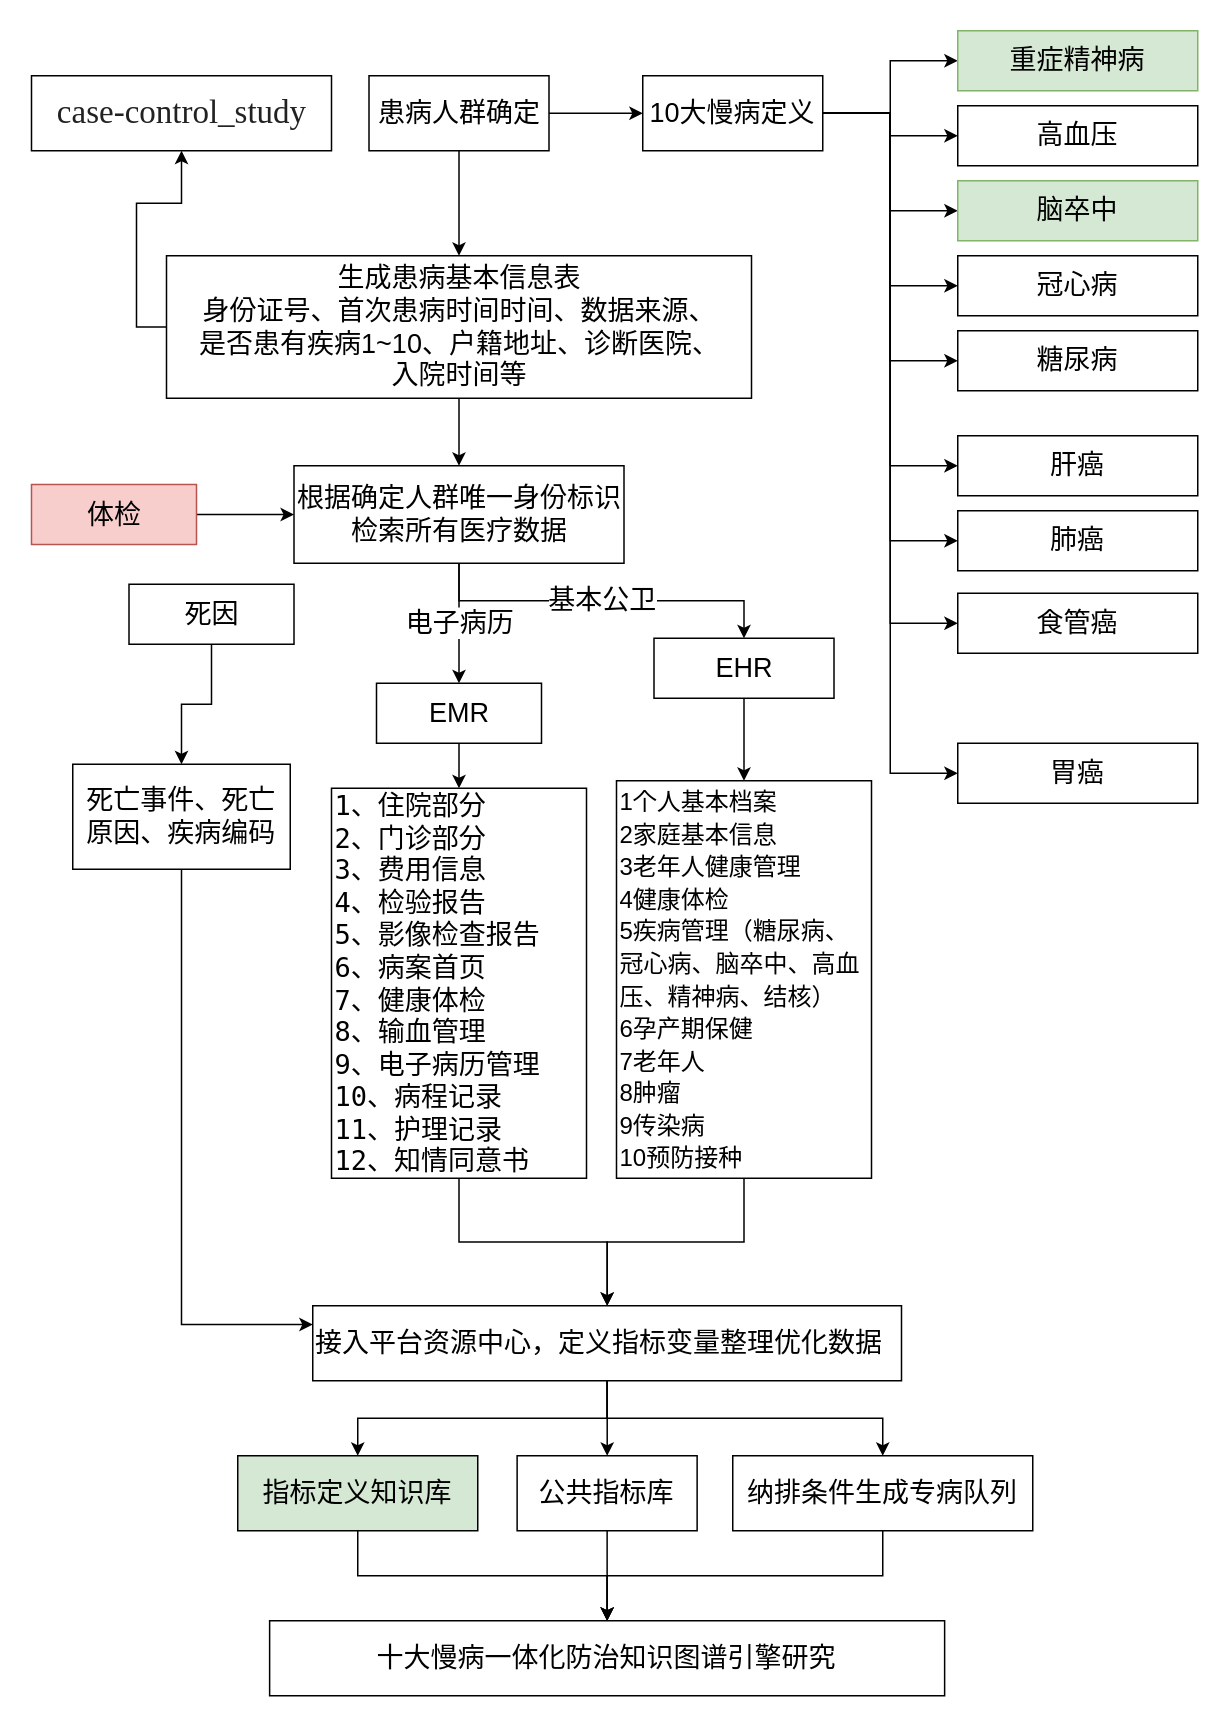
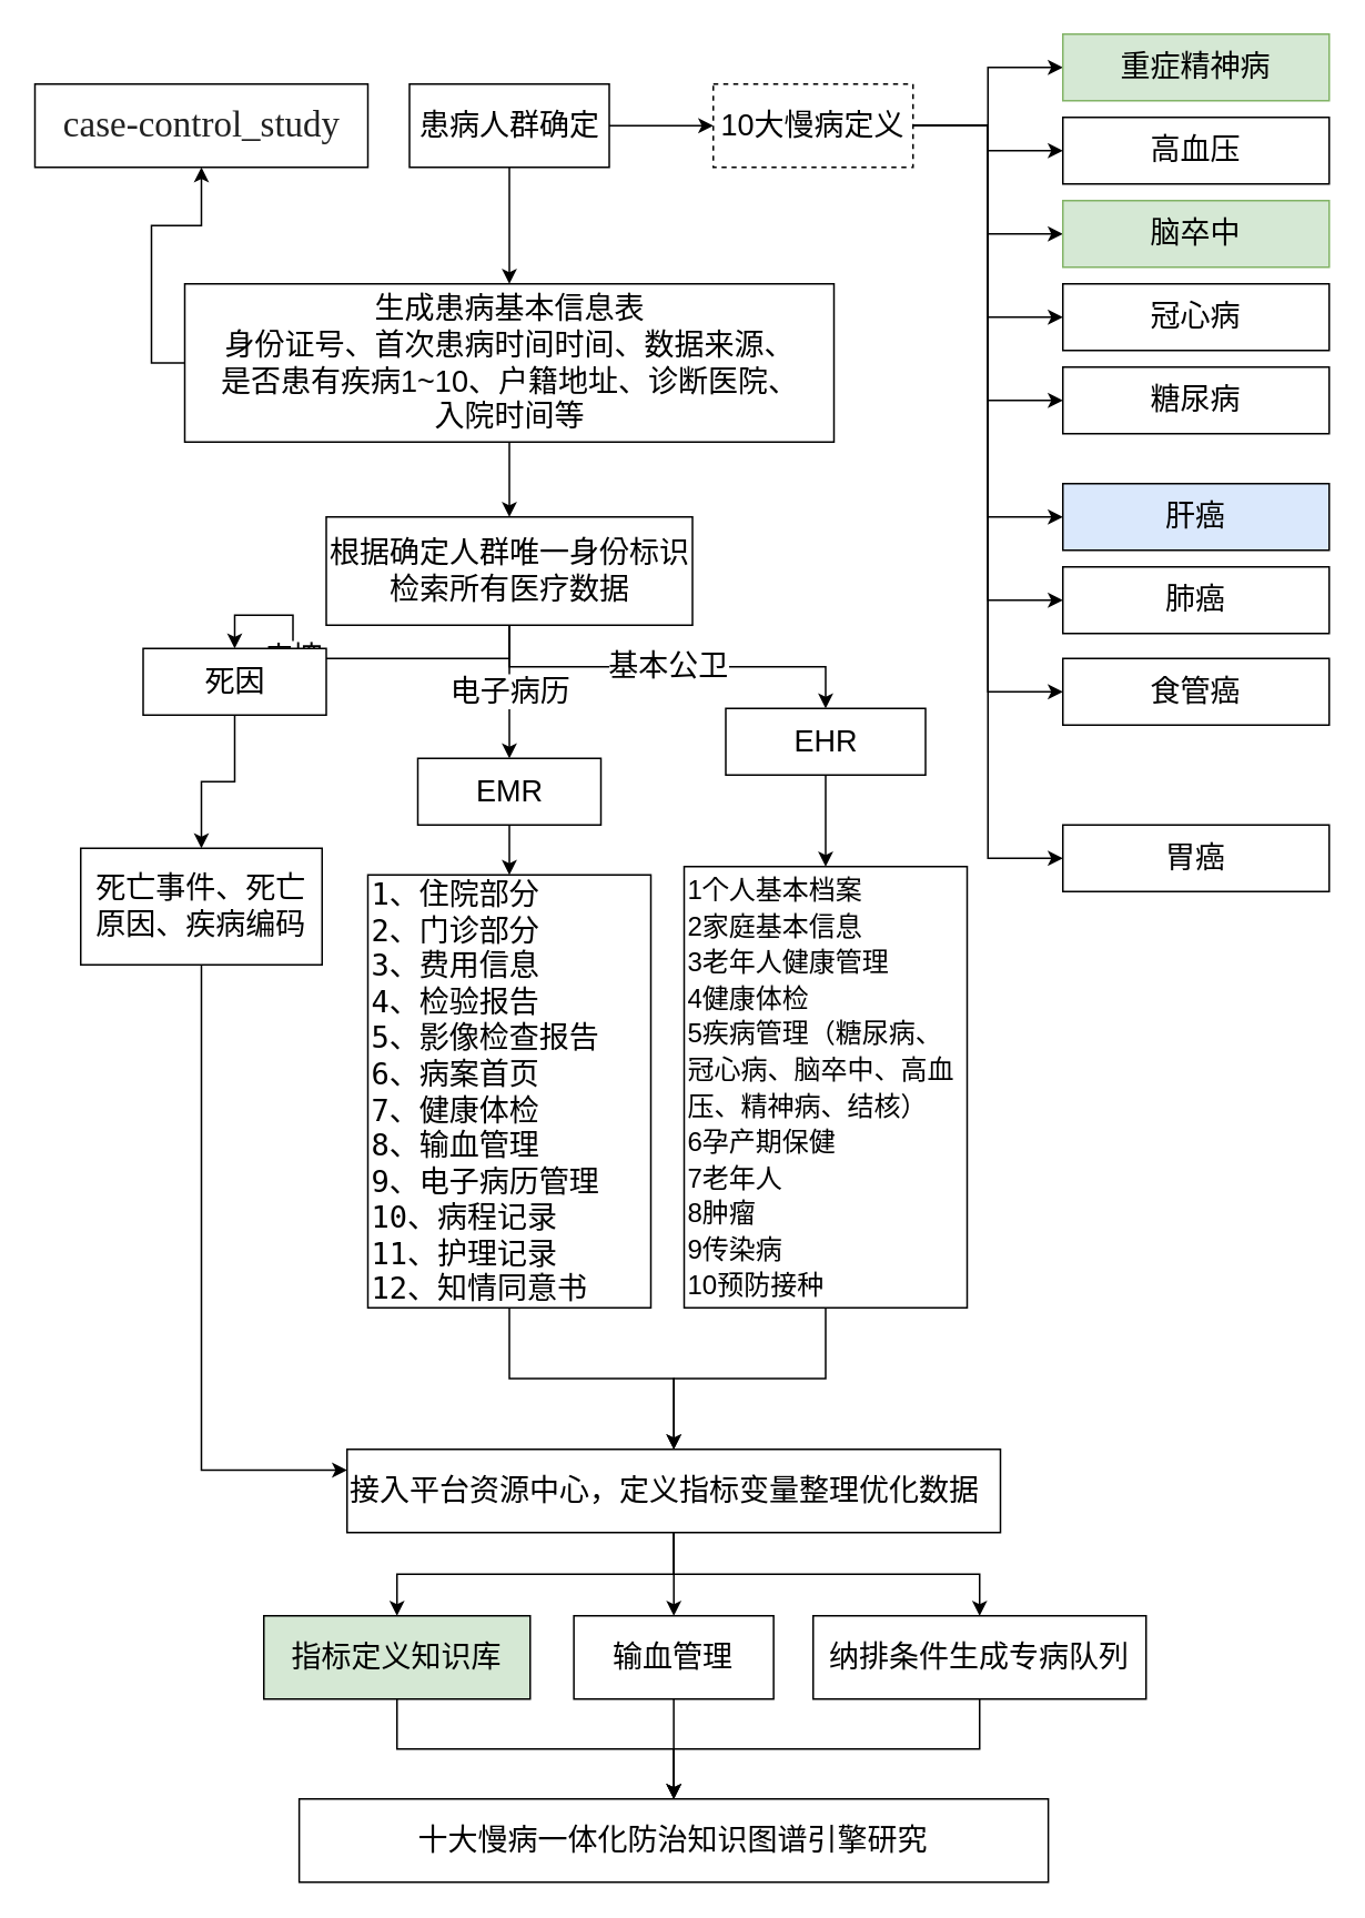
  <mxCell id="0" />
  <mxCell id="1" parent="0" />
  <mxCell id="2" style="edgeStyle=orthogonalEdgeStyle;rounded=0;orthogonalLoop=1;jettySize=auto;html=1;exitX=1;exitY=0.5;exitDx=0;exitDy=0;fontSize=18;" edge="1" parent="1" source="4" target="14"><mxGeometry relative="1" as="geometry" /></mxCell>
  <mxCell id="3" style="edgeStyle=orthogonalEdgeStyle;rounded=0;orthogonalLoop=1;jettySize=auto;html=1;exitX=0.5;exitY=1;exitDx=0;exitDy=0;entryX=0.5;entryY=0;entryDx=0;entryDy=0;fontSize=18;" edge="1" parent="1" source="4" target="27"><mxGeometry relative="1" as="geometry" /></mxCell>
  <mxCell id="4" value="患病人群确定" style="rounded=0;whiteSpace=wrap;html=1;fontSize=18;" vertex="1" parent="1"><mxGeometry x="245.5" y="50" width="120" height="50" as="geometry" /></mxCell>
  <mxCell id="5" style="edgeStyle=orthogonalEdgeStyle;rounded=0;orthogonalLoop=1;jettySize=auto;html=1;exitX=1;exitY=0.5;exitDx=0;exitDy=0;entryX=0;entryY=0.5;entryDx=0;entryDy=0;fontSize=18;" edge="1" parent="1" source="14" target="15"><mxGeometry relative="1" as="geometry" /></mxCell>
  <mxCell id="6" style="edgeStyle=orthogonalEdgeStyle;rounded=0;orthogonalLoop=1;jettySize=auto;html=1;exitX=1;exitY=0.5;exitDx=0;exitDy=0;entryX=0;entryY=0.5;entryDx=0;entryDy=0;fontSize=18;" edge="1" parent="1" source="14" target="17"><mxGeometry relative="1" as="geometry" /></mxCell>
  <mxCell id="7" style="edgeStyle=orthogonalEdgeStyle;rounded=0;orthogonalLoop=1;jettySize=auto;html=1;exitX=1;exitY=0.5;exitDx=0;exitDy=0;entryX=0;entryY=0.5;entryDx=0;entryDy=0;fontSize=18;" edge="1" parent="1" source="14" target="18"><mxGeometry relative="1" as="geometry" /></mxCell>
  <mxCell id="8" style="edgeStyle=orthogonalEdgeStyle;rounded=0;orthogonalLoop=1;jettySize=auto;html=1;exitX=1;exitY=0.5;exitDx=0;exitDy=0;entryX=0;entryY=0.5;entryDx=0;entryDy=0;fontSize=18;" edge="1" parent="1" source="14" target="19"><mxGeometry relative="1" as="geometry" /></mxCell>
  <mxCell id="9" style="edgeStyle=orthogonalEdgeStyle;rounded=0;orthogonalLoop=1;jettySize=auto;html=1;exitX=1;exitY=0.5;exitDx=0;exitDy=0;entryX=0;entryY=0.5;entryDx=0;entryDy=0;fontSize=18;" edge="1" parent="1" source="14" target="20"><mxGeometry relative="1" as="geometry" /></mxCell>
  <mxCell id="10" style="edgeStyle=orthogonalEdgeStyle;rounded=0;orthogonalLoop=1;jettySize=auto;html=1;exitX=1;exitY=0.5;exitDx=0;exitDy=0;entryX=0;entryY=0.5;entryDx=0;entryDy=0;fontSize=18;" edge="1" parent="1" source="14" target="21"><mxGeometry relative="1" as="geometry" /></mxCell>
  <mxCell id="11" style="edgeStyle=orthogonalEdgeStyle;rounded=0;orthogonalLoop=1;jettySize=auto;html=1;exitX=1;exitY=0.5;exitDx=0;exitDy=0;entryX=0;entryY=0.5;entryDx=0;entryDy=0;fontSize=18;" edge="1" parent="1" source="14" target="22"><mxGeometry relative="1" as="geometry" /></mxCell>
  <mxCell id="12" style="edgeStyle=orthogonalEdgeStyle;rounded=0;orthogonalLoop=1;jettySize=auto;html=1;exitX=1;exitY=0.5;exitDx=0;exitDy=0;entryX=0;entryY=0.5;entryDx=0;entryDy=0;fontSize=18;" edge="1" parent="1" source="14" target="24"><mxGeometry relative="1" as="geometry" /></mxCell>
  <mxCell id="13" style="edgeStyle=orthogonalEdgeStyle;rounded=0;orthogonalLoop=1;jettySize=auto;html=1;exitX=1;exitY=0.5;exitDx=0;exitDy=0;entryX=0;entryY=0.5;entryDx=0;entryDy=0;fontSize=18;" edge="1" parent="1" source="14" target="23"><mxGeometry relative="1" as="geometry" /></mxCell>
- <mxCell id="14" value="10大慢病定义" style="rounded=0;whiteSpace=wrap;html=1;fontSize=18;" vertex="1" parent="1"><mxGeometry x="428" y="50" width="120" height="50" as="geometry" /></mxCell>
+ <mxCell id="14" value="10大慢病定义" style="rounded=0;whiteSpace=wrap;html=1;fontSize=18;dashed=1;" vertex="1" parent="1"><mxGeometry x="428" y="50" width="120" height="50" as="geometry" /></mxCell>
  <mxCell id="15" value="高血压" style="rounded=0;whiteSpace=wrap;html=1;fontSize=18;" vertex="1" parent="1"><mxGeometry x="638" y="70" width="160" height="40" as="geometry" /></mxCell>
  <mxCell id="16" value="&lt;pre style=&quot;margin: 0px ; padding: 0px ; font-weight: 500 ; line-height: 33px ; font-family: &amp;#34;pingfangsc&amp;#34; ; color: rgb(34 , 34 , 34) ; word-break: break-word ; background-color: rgb(255 , 255 , 255)&quot;&gt;&lt;font style=&quot;font-size: 22px&quot;&gt;case-control_study&lt;/font&gt;&lt;/pre&gt;" style="rounded=0;whiteSpace=wrap;html=1;fontSize=18;" vertex="1" parent="1"><mxGeometry x="20.5" y="50" width="200" height="50" as="geometry" /></mxCell>
  <mxCell id="17" value="重症精神病" style="rounded=0;whiteSpace=wrap;html=1;fontSize=18;fillColor=#d5e8d4;strokeColor=#82b366;" vertex="1" parent="1"><mxGeometry x="638" y="20" width="160" height="40" as="geometry" /></mxCell>
  <mxCell id="18" value="脑卒中" style="rounded=0;whiteSpace=wrap;html=1;fontSize=18;fillColor=#d5e8d4;strokeColor=#82b366;" vertex="1" parent="1"><mxGeometry x="638" y="120" width="160" height="40" as="geometry" /></mxCell>
  <mxCell id="19" value="冠心病" style="rounded=0;whiteSpace=wrap;html=1;fontSize=18;" vertex="1" parent="1"><mxGeometry x="638" y="170" width="160" height="40" as="geometry" /></mxCell>
- <mxCell id="20" value="肝癌" style="rounded=0;whiteSpace=wrap;html=1;fontSize=18;" vertex="1" parent="1"><mxGeometry x="638" y="290" width="160" height="40" as="geometry" /></mxCell>
+ <mxCell id="20" value="肝癌" style="rounded=0;whiteSpace=wrap;html=1;fontSize=18;fillColor=#dae8fc;" vertex="1" parent="1"><mxGeometry x="638" y="290" width="160" height="40" as="geometry" /></mxCell>
  <mxCell id="21" value="肺癌" style="rounded=0;whiteSpace=wrap;html=1;fontSize=18;" vertex="1" parent="1"><mxGeometry x="638" y="340" width="160" height="40" as="geometry" /></mxCell>
  <mxCell id="22" value="食管癌" style="rounded=0;whiteSpace=wrap;html=1;fontSize=18;" vertex="1" parent="1"><mxGeometry x="638" y="395" width="160" height="40" as="geometry" /></mxCell>
  <mxCell id="23" value="糖尿病" style="rounded=0;whiteSpace=wrap;html=1;fontSize=18;" vertex="1" parent="1"><mxGeometry x="638" y="220" width="160" height="40" as="geometry" /></mxCell>
  <mxCell id="24" value="胃癌" style="rounded=0;whiteSpace=wrap;html=1;fontSize=18;" vertex="1" parent="1"><mxGeometry x="638" y="495" width="160" height="40" as="geometry" /></mxCell>
  <mxCell id="25" style="edgeStyle=orthogonalEdgeStyle;rounded=0;orthogonalLoop=1;jettySize=auto;html=1;exitX=0.5;exitY=1;exitDx=0;exitDy=0;fontSize=18;" edge="1" parent="1" source="27" target="32"><mxGeometry relative="1" as="geometry" /></mxCell>
  <mxCell id="26" style="edgeStyle=orthogonalEdgeStyle;rounded=0;orthogonalLoop=1;jettySize=auto;html=1;exitX=0;exitY=0.5;exitDx=0;exitDy=0;fontSize=18;" edge="1" parent="1" source="27" target="16"><mxGeometry relative="1" as="geometry" /></mxCell>
  <mxCell id="27" value="生成患病基本信息表&lt;br&gt;身份证号、首次患病时间时间、数据来源、&lt;br&gt;是否患有疾病1~10、户籍地址、诊断医院、&lt;br&gt;入院时间等" style="rounded=0;whiteSpace=wrap;html=1;fontSize=18;" vertex="1" parent="1"><mxGeometry x="110.5" y="170" width="390" height="95" as="geometry" /></mxCell>
+ <mxCell id="28" style="edgeStyle=orthogonalEdgeStyle;rounded=0;orthogonalLoop=1;jettySize=auto;html=1;exitX=0.5;exitY=1;exitDx=0;exitDy=0;entryX=0.5;entryY=0;entryDx=0;entryDy=0;fontSize=18;" edge="1" parent="1" source="32" target="34"><mxGeometry relative="1" as="geometry" /></mxCell>
+ <mxCell id="29" value="疾控" style="edgeLabel;html=1;align=center;verticalAlign=middle;resizable=0;points=[];fontSize=18;" vertex="1" connectable="0" parent="28"><mxGeometry x="0.307" y="1" relative="1" as="geometry"><mxPoint as="offset" /></mxGeometry></mxCell>
  <mxCell id="30" value="电子病历" style="edgeStyle=orthogonalEdgeStyle;rounded=0;orthogonalLoop=1;jettySize=auto;html=1;exitX=0.5;exitY=1;exitDx=0;exitDy=0;entryX=0.5;entryY=0;entryDx=0;entryDy=0;fontSize=18;" edge="1" parent="1" source="32" target="36"><mxGeometry relative="1" as="geometry" /></mxCell>
  <mxCell id="31" value="基本公卫" style="edgeStyle=orthogonalEdgeStyle;rounded=0;orthogonalLoop=1;jettySize=auto;html=1;exitX=0.5;exitY=1;exitDx=0;exitDy=0;entryX=0.5;entryY=0;entryDx=0;entryDy=0;fontSize=18;" edge="1" parent="1" source="32" target="38"><mxGeometry relative="1" as="geometry" /></mxCell>
  <mxCell id="32" value="根据确定人群唯一身份标识检索所有医疗数据" style="rounded=0;whiteSpace=wrap;html=1;fontSize=18;" vertex="1" parent="1"><mxGeometry x="195.5" y="310" width="220" height="65" as="geometry" /></mxCell>
  <mxCell id="33" style="edgeStyle=orthogonalEdgeStyle;rounded=0;orthogonalLoop=1;jettySize=auto;html=1;exitX=0.5;exitY=1;exitDx=0;exitDy=0;fontSize=18;" edge="1" parent="1" source="34" target="40"><mxGeometry relative="1" as="geometry" /></mxCell>
  <mxCell id="34" value="死因" style="rounded=0;whiteSpace=wrap;html=1;fontSize=18;" vertex="1" parent="1"><mxGeometry x="85.5" y="389" width="110" height="40" as="geometry" /></mxCell>
  <mxCell id="35" style="edgeStyle=orthogonalEdgeStyle;rounded=0;orthogonalLoop=1;jettySize=auto;html=1;exitX=0.5;exitY=1;exitDx=0;exitDy=0;fontSize=18;" edge="1" parent="1" source="36" target="44"><mxGeometry relative="1" as="geometry" /></mxCell>
  <mxCell id="36" value="EMR" style="rounded=0;whiteSpace=wrap;html=1;fontSize=18;" vertex="1" parent="1"><mxGeometry x="250.5" y="455" width="110" height="40" as="geometry" /></mxCell>
  <mxCell id="37" style="edgeStyle=orthogonalEdgeStyle;rounded=0;orthogonalLoop=1;jettySize=auto;html=1;exitX=0.5;exitY=1;exitDx=0;exitDy=0;fontSize=18;" edge="1" parent="1" source="38" target="42"><mxGeometry relative="1" as="geometry" /></mxCell>
  <mxCell id="38" value="EHR" style="rounded=0;whiteSpace=wrap;html=1;fontSize=18;" vertex="1" parent="1"><mxGeometry x="435.5" y="425" width="120" height="40" as="geometry" /></mxCell>
  <mxCell id="39" style="edgeStyle=orthogonalEdgeStyle;rounded=0;orthogonalLoop=1;jettySize=auto;html=1;exitX=0.5;exitY=1;exitDx=0;exitDy=0;entryX=0;entryY=0.25;entryDx=0;entryDy=0;fontSize=18;" edge="1" parent="1" source="40" target="48"><mxGeometry relative="1" as="geometry" /></mxCell>
  <mxCell id="40" value="死亡事件、死亡原因、疾病编码" style="rounded=0;whiteSpace=wrap;html=1;fontSize=18;" vertex="1" parent="1"><mxGeometry x="48" y="509" width="145" height="70" as="geometry" /></mxCell>
  <mxCell id="41" style="edgeStyle=orthogonalEdgeStyle;rounded=0;orthogonalLoop=1;jettySize=auto;html=1;exitX=0.5;exitY=1;exitDx=0;exitDy=0;fontSize=18;" edge="1" parent="1" source="42" target="48"><mxGeometry relative="1" as="geometry" /></mxCell>
  <mxCell id="42" value="&lt;span style=&quot;font-size: 12.0pt&quot;&gt;&lt;br&gt;1个人基本档案&lt;br&gt;2&lt;/span&gt;&lt;span style=&quot;font-size: 12.0pt&quot;&gt;家庭基本信息&lt;br&gt;&lt;/span&gt;&lt;span style=&quot;font-size: 12.0pt&quot;&gt;3&lt;/span&gt;&lt;span style=&quot;font-size: 12.0pt&quot;&gt;老年人健康管理&lt;br&gt;&lt;/span&gt;&lt;span style=&quot;font-size: 12.0pt&quot;&gt;4&lt;/span&gt;&lt;span style=&quot;font-size: 12.0pt&quot;&gt;健康体检&lt;br&gt;5&lt;/span&gt;&lt;span style=&quot;font-size: 12.0pt&quot;&gt;疾病管理（糖尿病、冠心病、脑卒中、高血压、精神病、结核）&lt;br&gt;&lt;/span&gt;&lt;span style=&quot;font-size: 12.0pt&quot;&gt;6&lt;/span&gt;&lt;span style=&quot;font-size: 12.0pt&quot;&gt;孕产期保健&lt;br&gt;&lt;/span&gt;&lt;span style=&quot;font-size: 12.0pt&quot;&gt;7老年人&lt;br&gt;8肿瘤&lt;br&gt;9传染病&lt;br&gt;10预防接种&lt;br&gt;&lt;/span&gt;&lt;span style=&quot;font-size: 12.0pt&quot;&gt;&lt;br&gt;&lt;/span&gt;" style="rounded=0;whiteSpace=wrap;html=1;fontSize=18;align=left;" vertex="1" parent="1"><mxGeometry x="410.5" y="520" width="170" height="265" as="geometry" /></mxCell>
  <mxCell id="43" style="edgeStyle=orthogonalEdgeStyle;rounded=0;orthogonalLoop=1;jettySize=auto;html=1;exitX=0.5;exitY=1;exitDx=0;exitDy=0;fontSize=18;" edge="1" parent="1" source="44" target="48"><mxGeometry relative="1" as="geometry" /></mxCell>
  <mxCell id="44" value="&lt;pre&gt;1、住院部分&lt;br&gt;2、门诊部分&lt;br&gt;3、费用信息&lt;br&gt;4、检验报告&lt;br&gt;5、影像检查报告&lt;br&gt;6、病案首页&lt;br&gt;&lt;span&gt;7、健康体检&lt;br&gt;&lt;/span&gt;8、输血管理&lt;br&gt;9、电子病历管理&lt;br&gt;10、病程记录&lt;br&gt;11、护理记录&lt;br&gt;12、知情同意书&lt;/pre&gt;" style="rounded=0;whiteSpace=wrap;html=1;fontSize=18;align=left;" vertex="1" parent="1"><mxGeometry x="220.5" y="525" width="170" height="260" as="geometry" /></mxCell>
  <mxCell id="45" style="edgeStyle=orthogonalEdgeStyle;rounded=0;orthogonalLoop=1;jettySize=auto;html=1;exitX=0.5;exitY=1;exitDx=0;exitDy=0;fontSize=18;" edge="1" parent="1" source="48" target="50"><mxGeometry relative="1" as="geometry" /></mxCell>
  <mxCell id="46" style="edgeStyle=orthogonalEdgeStyle;rounded=0;orthogonalLoop=1;jettySize=auto;html=1;exitX=0.5;exitY=1;exitDx=0;exitDy=0;fontSize=18;" edge="1" parent="1" source="48" target="52"><mxGeometry relative="1" as="geometry" /></mxCell>
  <mxCell id="47" style="edgeStyle=orthogonalEdgeStyle;rounded=0;orthogonalLoop=1;jettySize=auto;html=1;exitX=0.5;exitY=1;exitDx=0;exitDy=0;fontSize=18;" edge="1" parent="1" source="48" target="54"><mxGeometry relative="1" as="geometry" /></mxCell>
  <mxCell id="48" value="接入平台资源中心，定义指标变量整理优化数据" style="rounded=0;whiteSpace=wrap;html=1;fontSize=18;align=left;" vertex="1" parent="1"><mxGeometry x="208" y="870" width="392.5" height="50" as="geometry" /></mxCell>
  <mxCell id="49" style="edgeStyle=orthogonalEdgeStyle;rounded=0;orthogonalLoop=1;jettySize=auto;html=1;exitX=0.5;exitY=1;exitDx=0;exitDy=0;fontSize=18;" edge="1" parent="1" source="50" target="55"><mxGeometry relative="1" as="geometry" /></mxCell>
- <mxCell id="50" value="公共指标库" style="rounded=0;whiteSpace=wrap;html=1;fontSize=18;align=center;" vertex="1" parent="1"><mxGeometry x="344.25" y="970" width="120" height="50" as="geometry" /></mxCell>
+ <mxCell id="50" value="输血管理" style="rounded=0;whiteSpace=wrap;html=1;fontSize=18;align=center;" vertex="1" parent="1"><mxGeometry x="344.25" y="970" width="120" height="50" as="geometry" /></mxCell>
  <mxCell id="51" style="edgeStyle=orthogonalEdgeStyle;rounded=0;orthogonalLoop=1;jettySize=auto;html=1;exitX=0.5;exitY=1;exitDx=0;exitDy=0;fontSize=18;" edge="1" parent="1" source="52" target="55"><mxGeometry relative="1" as="geometry" /></mxCell>
  <mxCell id="52" value="指标定义知识库" style="rounded=0;whiteSpace=wrap;html=1;fontSize=18;align=center;fillColor=#d5e8d4;" vertex="1" parent="1"><mxGeometry x="158" y="970" width="160" height="50" as="geometry" /></mxCell>
  <mxCell id="53" style="edgeStyle=orthogonalEdgeStyle;rounded=0;orthogonalLoop=1;jettySize=auto;html=1;exitX=0.5;exitY=1;exitDx=0;exitDy=0;fontSize=18;" edge="1" parent="1" source="54" target="55"><mxGeometry relative="1" as="geometry" /></mxCell>
  <mxCell id="54" value="纳排条件生成专病队列" style="rounded=0;whiteSpace=wrap;html=1;fontSize=18;align=center;" vertex="1" parent="1"><mxGeometry x="488" y="970" width="200" height="50" as="geometry" /></mxCell>
  <mxCell id="55" value="十大慢病一体化防治知识图谱引擎研究" style="rounded=0;whiteSpace=wrap;html=1;fontSize=18;align=center;" vertex="1" parent="1"><mxGeometry x="179.25" y="1080" width="450" height="50" as="geometry" /></mxCell>
- <mxCell id="56" style="edgeStyle=orthogonalEdgeStyle;rounded=0;orthogonalLoop=1;jettySize=auto;html=1;exitX=1;exitY=0.5;exitDx=0;exitDy=0;fontSize=18;" edge="1" parent="1" source="57" target="32"><mxGeometry relative="1" as="geometry" /></mxCell>
- <mxCell id="57" value="体检" style="rounded=0;whiteSpace=wrap;html=1;fontSize=18;fillColor=#f8cecc;strokeColor=#b85450;" vertex="1" parent="1"><mxGeometry x="20.5" y="322.5" width="110" height="40" as="geometry" /></mxCell>
